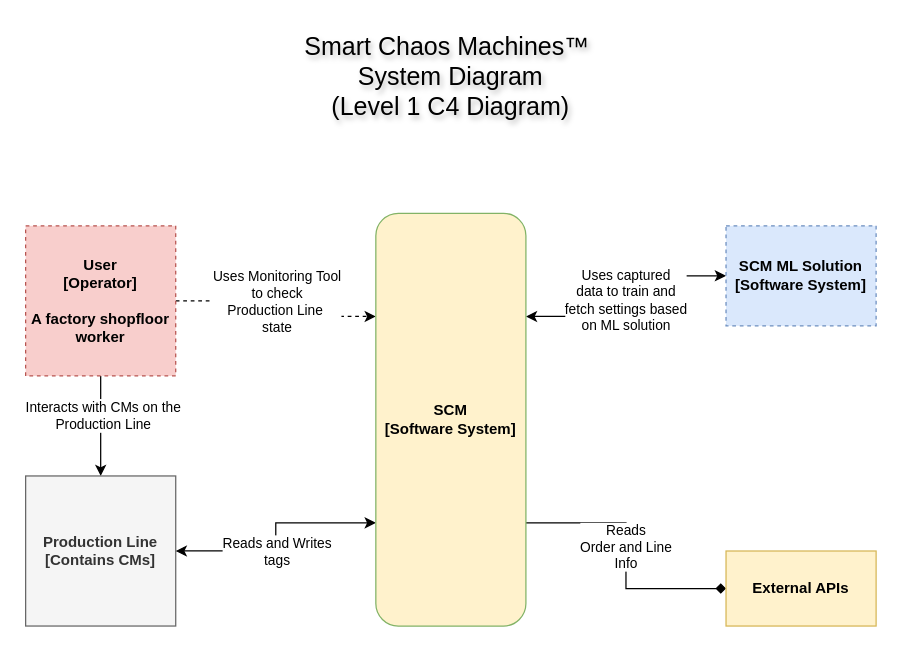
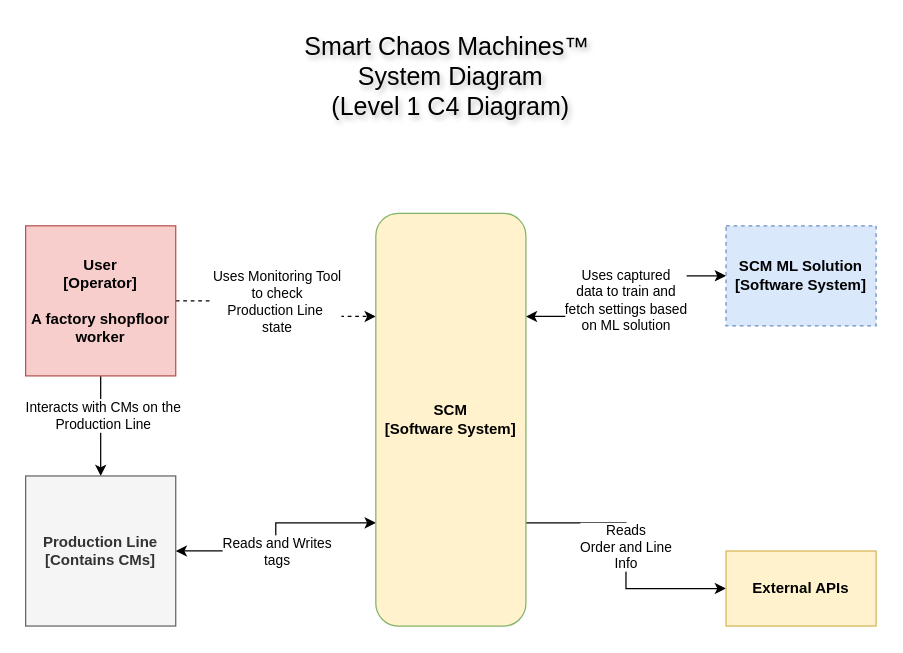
  <mxCell id="0" />
  <mxCell id="1" parent="0" />
  <mxCell id="2" value="Smart Chaos Machines™&amp;nbsp;&lt;div&gt;System Diagram&lt;/div&gt;&lt;div&gt;(Level 1 C4 Diagram)&lt;/div&gt;" style="text;html=1;align=center;verticalAlign=middle;whiteSpace=wrap;rounded=0;fontSize=20;textShadow=1;" vertex="1" parent="1"><mxGeometry x="220" y="20" width="280" height="80" as="geometry" /></mxCell>
  <mxCell id="3" style="edgeStyle=orthogonalEdgeStyle;rounded=0;orthogonalLoop=1;jettySize=auto;html=1;entryX=0.5;entryY=0;entryDx=0;entryDy=0;" edge="1" parent="1" source="7" target="8"><mxGeometry relative="1" as="geometry" /></mxCell>
  <mxCell id="4" value="Interacts with CMs on the&lt;div&gt;Production Line&lt;/div&gt;" style="edgeLabel;html=1;align=center;verticalAlign=middle;resizable=0;points=[];" vertex="1" connectable="0" parent="3"><mxGeometry x="-0.219" y="1" relative="1" as="geometry"><mxPoint as="offset" /></mxGeometry></mxCell>
  <mxCell id="5" style="edgeStyle=orthogonalEdgeStyle;rounded=0;orthogonalLoop=1;jettySize=auto;html=1;entryX=0;entryY=0.25;entryDx=0;entryDy=0;dashed=1;" edge="1" parent="1" source="7" target="15"><mxGeometry relative="1" as="geometry" /></mxCell>
  <mxCell id="6" value="Uses Monitoring Tool&lt;div&gt;to check&lt;/div&gt;&lt;div&gt;Production Line&amp;nbsp;&lt;/div&gt;&lt;div&gt;state&lt;/div&gt;" style="edgeLabel;html=1;align=center;verticalAlign=middle;resizable=0;points=[];" vertex="1" connectable="0" parent="5"><mxGeometry x="-0.24" y="2" relative="1" as="geometry"><mxPoint x="14" y="2" as="offset" /></mxGeometry></mxCell>
- <mxCell id="7" value="User&lt;div&gt;[Operator]&lt;/div&gt;&lt;div&gt;&lt;br&gt;&lt;/div&gt;&lt;div&gt;A factory shopfloor worker&lt;/div&gt;" style="whiteSpace=wrap;html=1;aspect=fixed;fillColor=#f8cecc;strokeColor=#b85450;fontStyle=1;dashed=1;" vertex="1" parent="1"><mxGeometry x="20" y="180" width="120" height="120" as="geometry" /></mxCell>
+ <mxCell id="7" value="User&lt;div&gt;[Operator]&lt;/div&gt;&lt;div&gt;&lt;br&gt;&lt;/div&gt;&lt;div&gt;A factory shopfloor worker&lt;/div&gt;" style="whiteSpace=wrap;html=1;aspect=fixed;fillColor=#f8cecc;strokeColor=#b85450;fontStyle=1" vertex="1" parent="1"><mxGeometry x="20" y="180" width="120" height="120" as="geometry" /></mxCell>
  <mxCell id="8" value="Production Line&lt;div&gt;[Contains CMs]&lt;/div&gt;" style="whiteSpace=wrap;html=1;aspect=fixed;fillColor=#f5f5f5;fontColor=#333333;strokeColor=#666666;fontStyle=1" vertex="1" parent="1"><mxGeometry x="20" y="380" width="120" height="120" as="geometry" /></mxCell>
  <mxCell id="9" style="edgeStyle=orthogonalEdgeStyle;rounded=0;orthogonalLoop=1;jettySize=auto;html=1;exitX=0;exitY=0.75;exitDx=0;exitDy=0;startArrow=classic;startFill=1;" edge="1" parent="1" source="15" target="8"><mxGeometry relative="1" as="geometry" /></mxCell>
  <mxCell id="10" value="Reads and Writes&lt;div&gt;tags&lt;/div&gt;" style="edgeLabel;html=1;align=center;verticalAlign=middle;resizable=0;points=[];" vertex="1" connectable="0" parent="9"><mxGeometry x="0.176" y="2" relative="1" as="geometry"><mxPoint x="5" y="-2" as="offset" /></mxGeometry></mxCell>
- <mxCell id="11" style="edgeStyle=orthogonalEdgeStyle;rounded=0;orthogonalLoop=1;jettySize=auto;html=1;exitX=1;exitY=0.75;exitDx=0;exitDy=0;entryX=0;entryY=0.5;entryDx=0;entryDy=0;endArrow=diamond;" edge="1" parent="1" source="15" target="16"><mxGeometry relative="1" as="geometry" /></mxCell>
+ <mxCell id="11" style="edgeStyle=orthogonalEdgeStyle;rounded=0;orthogonalLoop=1;jettySize=auto;html=1;exitX=1;exitY=0.75;exitDx=0;exitDy=0;entryX=0;entryY=0.5;entryDx=0;entryDy=0;" edge="1" parent="1" source="15" target="16"><mxGeometry relative="1" as="geometry" /></mxCell>
  <mxCell id="12" value="Reads&lt;div&gt;Order and Line&lt;/div&gt;&lt;div&gt;Info&lt;/div&gt;" style="edgeLabel;html=1;align=center;verticalAlign=middle;resizable=0;points=[];" vertex="1" connectable="0" parent="11"><mxGeometry x="-0.161" y="-1" relative="1" as="geometry"><mxPoint y="10" as="offset" /></mxGeometry></mxCell>
  <mxCell id="13" style="edgeStyle=orthogonalEdgeStyle;rounded=0;orthogonalLoop=1;jettySize=auto;html=1;exitX=1;exitY=0.25;exitDx=0;exitDy=0;entryX=0;entryY=0.5;entryDx=0;entryDy=0;startArrow=classic;startFill=1;" edge="1" parent="1" source="15" target="17"><mxGeometry relative="1" as="geometry" /></mxCell>
  <mxCell id="14" value="Uses captured&lt;div&gt;data to train and&lt;/div&gt;&lt;div&gt;fetch settings based&lt;/div&gt;&lt;div&gt;on ML solution&lt;/div&gt;" style="edgeLabel;html=1;align=center;verticalAlign=middle;resizable=0;points=[];" vertex="1" connectable="0" parent="13"><mxGeometry x="-0.035" y="1" relative="1" as="geometry"><mxPoint as="offset" /></mxGeometry></mxCell>
  <mxCell id="15" value="SCM&lt;div&gt;[Software System]&lt;/div&gt;" style="rounded=1;whiteSpace=wrap;html=1;fillColor=#fff2cc;strokeColor=#82b366;fontStyle=1;" vertex="1" parent="1"><mxGeometry x="300" y="170" width="120" height="330" as="geometry" /></mxCell>
  <mxCell id="16" value="External APIs" style="rounded=0;whiteSpace=wrap;html=1;fillColor=#fff2cc;strokeColor=#d6b656;fontStyle=1" vertex="1" parent="1"><mxGeometry x="580" y="440" width="120" height="60" as="geometry" /></mxCell>
  <mxCell id="17" value="SCM ML Solution&lt;div&gt;[Software System]&lt;/div&gt;" style="rounded=0;whiteSpace=wrap;html=1;fillColor=#dae8fc;strokeColor=#6c8ebf;fontStyle=1;dashed=1;" vertex="1" parent="1"><mxGeometry x="580" y="180" width="120" height="80" as="geometry" /></mxCell>
